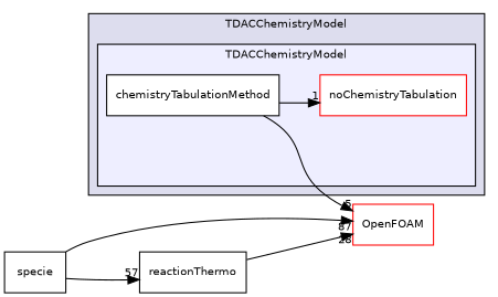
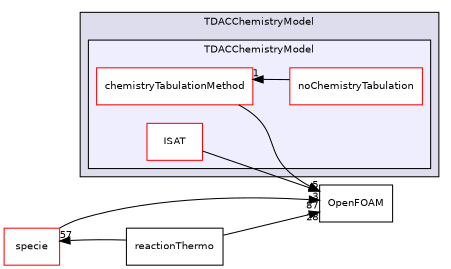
  digraph {
    compound=true
    rankdir=LR
    node [color=red fontname=Helvetica fontsize=10 shape=box]
    edge [labeldistance=1.5 labelfontname=Helvetica labelfontsize=10]
-   n1 [color=black fillcolor=white label=chemistryTabulationMethod style=filled]
+   n1 [fillcolor=white label=chemistryTabulationMethod style=filled]
+   n2 [fillcolor=white label=ISAT style=filled]
    n3 [fillcolor=white label=noChemistryTabulation style=filled]
-   n4 [label=OpenFOAM]
-   n5 [color=black label=specie]
+   n4 [color=black label=OpenFOAM]
+   n5 [label=specie]
    n6 [color=black label=reactionThermo]
    subgraph cluster_1 {
      bgcolor="#ddddee"
      fontname=Helvetica
      fontsize=10
      label=TDACChemistryModel
      pencolor=black
      subgraph cluster_2 {
        bgcolor="#eeeeff"
        fontname=Helvetica
        fontsize=10
        label=TDACChemistryModel
        pencolor=black
        n1
+       n2
        n3
      }
    }
    n1 -> n4 [headlabel=5]
-   n1 -> n3 [headlabel=1]
+   n2 -> n4 [headlabel=3]
+   n3 -> n1 [headlabel=1]
    n5 -> n4 [headlabel=87]
    n6 -> n4 [headlabel=28]
-   n5 -> n6 [headlabel=57]
+   n6 -> n5 [headlabel=57]
  }
